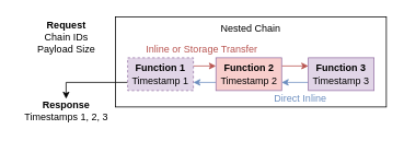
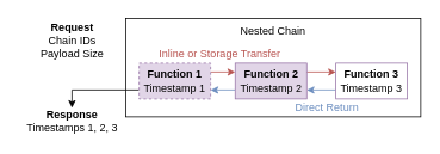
  <mxCell id="0" />
  <mxCell id="1" parent="0" />
  <mxCell id="2" value="Nested Chain" style="rounded=0;whiteSpace=wrap;html=1;labelBackgroundColor=none;labelBorderColor=none;verticalAlign=top;" vertex="1" parent="1"><mxGeometry x="140" y="20" width="330" height="110" as="geometry" /></mxCell>
  <mxCell id="3" value="" style="edgeStyle=orthogonalEdgeStyle;rounded=0;orthogonalLoop=1;jettySize=auto;html=1;gradientColor=#ea6b66;fillColor=#f8cecc;strokeColor=#b85450;" edge="1" parent="1" source="5" target="8"><mxGeometry relative="1" as="geometry"><Array as="points"><mxPoint x="247.5" y="80" /><mxPoint x="247.5" y="80" /></Array></mxGeometry></mxCell>
  <mxCell id="4" value="" style="edgeStyle=orthogonalEdgeStyle;rounded=0;orthogonalLoop=1;jettySize=auto;html=1;gradientColor=#7ea6e0;fillColor=#dae8fc;" edge="1" parent="1" source="5" target="12"><mxGeometry relative="1" as="geometry"><Array as="points"><mxPoint x="140" y="100" /><mxPoint x="140" y="100" /></Array></mxGeometry></mxCell>
  <mxCell id="5" value="&lt;div&gt;&lt;b&gt;Function 1&lt;/b&gt;&lt;/div&gt;&lt;div&gt;Timestamp 1&lt;br&gt;&lt;/div&gt;" style="rounded=0;whiteSpace=wrap;html=1;fillColor=#e1d5e7;strokeColor=#9673a6;dashed=1;" vertex="1" parent="1"><mxGeometry x="155" y="70" width="80" height="40" as="geometry" /></mxCell>
  <mxCell id="6" value="" style="edgeStyle=orthogonalEdgeStyle;rounded=0;orthogonalLoop=1;jettySize=auto;html=1;gradientColor=#ea6b66;fillColor=#f8cecc;strokeColor=#b85450;" edge="1" parent="1" source="8" target="10"><mxGeometry relative="1" as="geometry"><Array as="points"><mxPoint x="367.5" y="80" /><mxPoint x="367.5" y="80" /></Array></mxGeometry></mxCell>
  <mxCell id="7" value="" style="edgeStyle=orthogonalEdgeStyle;rounded=0;orthogonalLoop=1;jettySize=auto;html=1;gradientColor=#7ea6e0;fillColor=#dae8fc;strokeColor=#6c8ebf;" edge="1" parent="1" source="8" target="5"><mxGeometry relative="1" as="geometry"><Array as="points"><mxPoint x="247.5" y="100" /><mxPoint x="247.5" y="100" /></Array></mxGeometry></mxCell>
- <mxCell id="8" value="&lt;div&gt;&lt;b&gt;Function 2&lt;/b&gt;&lt;br&gt;&lt;/div&gt;&lt;div&gt;Timestamp 2&lt;br&gt;&lt;/div&gt;" style="rounded=0;whiteSpace=wrap;html=1;fillColor=#f8cecc;strokeColor=#9673a6;" vertex="1" parent="1"><mxGeometry x="262.5" y="70" width="80" height="40" as="geometry" /></mxCell>
+ <mxCell id="8" value="&lt;div&gt;&lt;b&gt;Function 2&lt;/b&gt;&lt;br&gt;&lt;/div&gt;&lt;div&gt;Timestamp 2&lt;br&gt;&lt;/div&gt;" style="rounded=0;whiteSpace=wrap;html=1;fillColor=#e1d5e7;strokeColor=#9673a6;" vertex="1" parent="1"><mxGeometry x="262.5" y="70" width="80" height="40" as="geometry" /></mxCell>
  <mxCell id="9" value="" style="edgeStyle=orthogonalEdgeStyle;rounded=0;orthogonalLoop=1;jettySize=auto;html=1;gradientColor=#7ea6e0;fillColor=#dae8fc;strokeColor=#6c8ebf;" edge="1" parent="1" source="10" target="8"><mxGeometry relative="1" as="geometry"><Array as="points"><mxPoint x="367.5" y="100" /><mxPoint x="367.5" y="100" /></Array></mxGeometry></mxCell>
- <mxCell id="10" value="&lt;div&gt;&lt;b&gt;Function 3&lt;/b&gt;&lt;br&gt;&lt;/div&gt;&lt;div&gt;Timestamp 3&lt;br&gt;&lt;/div&gt;" style="rounded=0;whiteSpace=wrap;html=1;fillColor=#e1d5e7;strokeColor=#9673a6;" vertex="1" parent="1"><mxGeometry x="375" y="70" width="80" height="40" as="geometry" /></mxCell>
+ <mxCell id="10" value="&lt;div&gt;&lt;b&gt;Function 3&lt;/b&gt;&lt;br&gt;&lt;/div&gt;&lt;div&gt;Timestamp 3&lt;br&gt;&lt;/div&gt;" style="rounded=0;whiteSpace=wrap;html=1;fillColor=#ffffff;strokeColor=#9673a6;" vertex="1" parent="1"><mxGeometry x="375" y="70" width="80" height="40" as="geometry" /></mxCell>
  <mxCell id="11" value="&lt;div&gt;&lt;b&gt;&lt;font style=&quot;font-size: 12px&quot;&gt;Request&lt;/font&gt;&lt;/b&gt;&lt;/div&gt;&lt;div&gt;&lt;font style=&quot;font-size: 12px&quot;&gt;Chain IDs&lt;/font&gt;&lt;/div&gt;&lt;div&gt;&lt;font style=&quot;font-size: 12px&quot;&gt;Payload Size&lt;/font&gt;&lt;/div&gt;" style="text;html=1;align=center;verticalAlign=middle;resizable=0;points=[];autosize=1;" vertex="1" parent="1"><mxGeometry x="40" y="20" width="80" height="50" as="geometry" /></mxCell>
  <mxCell id="12" value="&lt;div&gt;&lt;b&gt;Response&lt;/b&gt;&lt;/div&gt;&lt;div&gt;Timestamps 1, 2, 3&lt;br&gt;&lt;/div&gt;" style="text;html=1;align=center;verticalAlign=middle;resizable=0;points=[];autosize=1;" vertex="1" parent="1"><mxGeometry x="20" y="120" width="120" height="30" as="geometry" /></mxCell>
  <mxCell id="13" value="&lt;font color=&quot;#B85450&quot;&gt;Inline or Storage Transfer&lt;/font&gt;" style="text;html=1;align=center;verticalAlign=middle;resizable=0;points=[];autosize=1;" vertex="1" parent="1"><mxGeometry x="170" y="50" width="150" height="20" as="geometry" /></mxCell>
- <mxCell id="14" value="&lt;font color=&quot;#6C8EBF&quot;&gt;Direct Inline&lt;/font&gt;" style="text;html=1;align=center;verticalAlign=middle;resizable=0;points=[];autosize=1;" vertex="1" parent="1"><mxGeometry x="320" y="110" width="90" height="20" as="geometry" /></mxCell>
+ <mxCell id="14" value="&lt;font color=&quot;#6C8EBF&quot;&gt;Direct Return&lt;/font&gt;" style="text;html=1;align=center;verticalAlign=middle;resizable=0;points=[];autosize=1;" vertex="1" parent="1"><mxGeometry x="320" y="110" width="90" height="20" as="geometry" /></mxCell>
